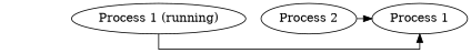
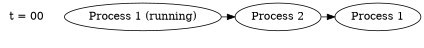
  digraph {
    splines=ortho
    n1 [label="Process 1 (running)"]
    n2 [label="Process 2"]
    n3 [label="Process 1"]
+   n4 [label="t = 00" shape=plaintext]
    subgraph sub_1 {
      rank=same
      n1
      n2
      n3
+     n4
    }
-   n1 -> n3
+   n1 -> n2
    n2 -> n3
+   n4 -> n1 [style=invis]
  }
